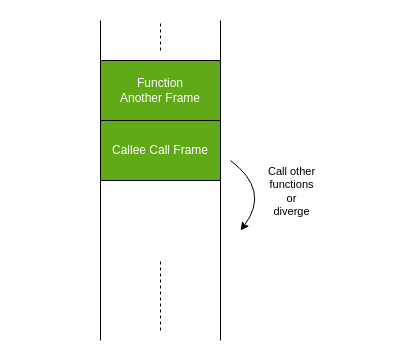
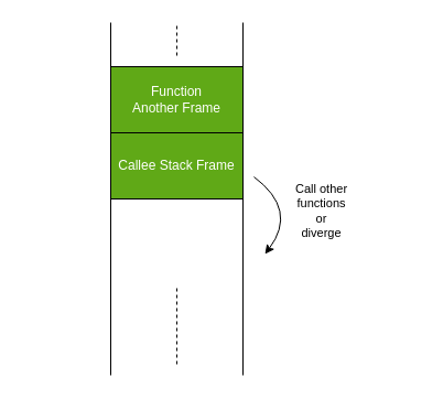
  <mxCell id="0" />
  <mxCell id="1" parent="0" />
  <mxCell id="2" value="" style="endArrow=none;html=1;" parent="1" edge="1"><mxGeometry width="50" height="50" relative="1" as="geometry"><mxPoint x="220" y="340" as="sourcePoint" /><mxPoint x="220" y="20" as="targetPoint" /></mxGeometry></mxCell>
  <mxCell id="3" value="" style="endArrow=none;html=1;" parent="1" edge="1"><mxGeometry width="50" height="50" relative="1" as="geometry"><mxPoint x="100" y="340" as="sourcePoint" /><mxPoint x="100" y="20" as="targetPoint" /></mxGeometry></mxCell>
  <mxCell id="4" value="Function&lt;br&gt;Another Frame" style="rounded=0;whiteSpace=wrap;html=1;fillColor=#60a917;strokeColor=#000000;fontColor=#ffffff;" parent="1" vertex="1"><mxGeometry x="100" y="60" width="120" height="60" as="geometry" /></mxCell>
  <mxCell id="5" value="" style="endArrow=none;dashed=1;html=1;" parent="1" edge="1"><mxGeometry width="50" height="50" relative="1" as="geometry"><mxPoint x="160" y="50" as="sourcePoint" /><mxPoint x="160" y="20" as="targetPoint" /></mxGeometry></mxCell>
- <mxCell id="6" value="Callee Call Frame" style="rounded=0;whiteSpace=wrap;html=1;strokeColor=#000000;fillColor=#60a917;fontColor=#ffffff;" parent="1" vertex="1"><mxGeometry x="100" y="120" width="120" height="60" as="geometry" /></mxCell>
+ <mxCell id="6" value="Callee Stack Frame" style="rounded=0;whiteSpace=wrap;html=1;strokeColor=#000000;fillColor=#60a917;fontColor=#ffffff;" parent="1" vertex="1"><mxGeometry x="100" y="120" width="120" height="60" as="geometry" /></mxCell>
  <mxCell id="7" value="" style="curved=1;endArrow=classic;html=1;" parent="1" edge="1"><mxGeometry width="50" height="50" relative="1" as="geometry"><mxPoint x="230" y="160" as="sourcePoint" /><mxPoint x="240" y="230" as="targetPoint" /><Array as="points"><mxPoint x="270" y="190" /></Array></mxGeometry></mxCell>
  <mxCell id="8" value="Call other &lt;br&gt;functions&lt;br&gt;or&lt;br&gt;diverge" style="edgeLabel;html=1;align=center;verticalAlign=middle;resizable=0;points=[];" parent="7" vertex="1" connectable="0"><mxGeometry y="9" relative="1" as="geometry"><mxPoint x="12.8" y="-5.4" as="offset" /></mxGeometry></mxCell>
  <mxCell id="9" value="" style="endArrow=none;dashed=1;html=1;" parent="1" edge="1"><mxGeometry width="50" height="50" relative="1" as="geometry"><mxPoint x="160" y="330" as="sourcePoint" /><mxPoint x="160" y="260" as="targetPoint" /></mxGeometry></mxCell>
  <mxCell id="10" value="" style="rounded=0;whiteSpace=wrap;html=1;strokeColor=none;fontSize=35;fillColor=none;" vertex="1" parent="1"><mxGeometry x="20" y="20" width="360" height="320" as="geometry" /></mxCell>
